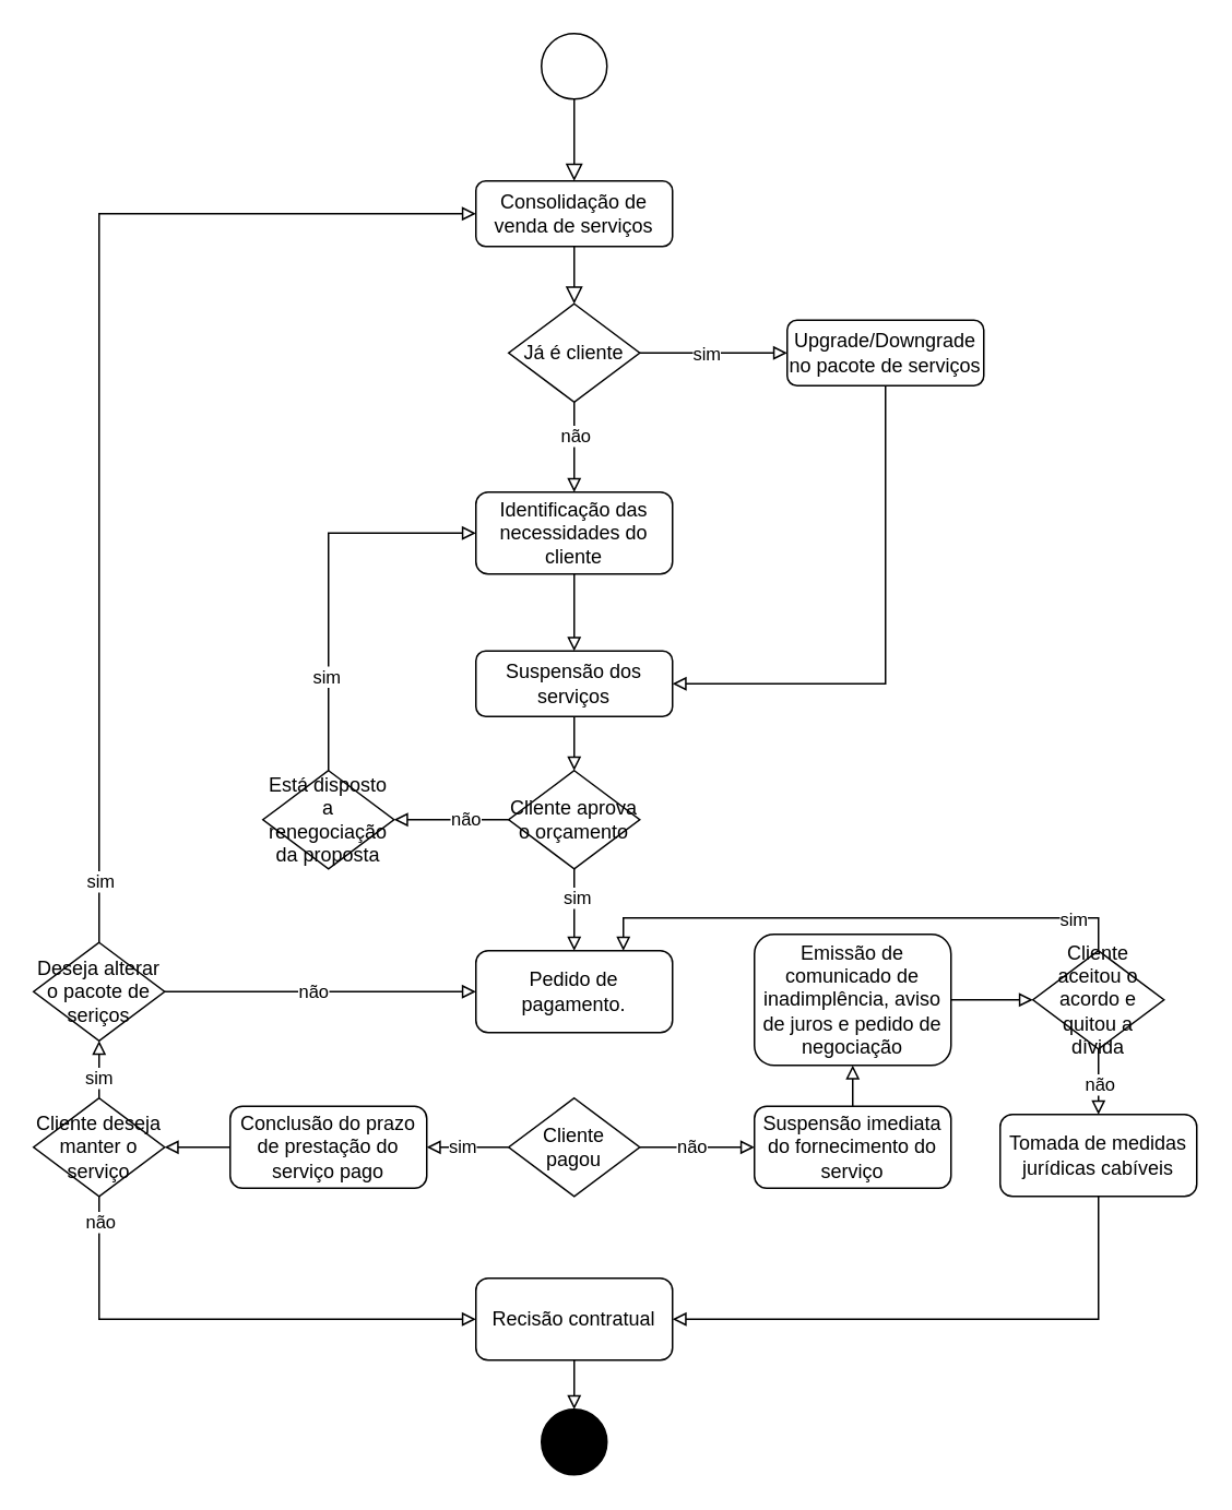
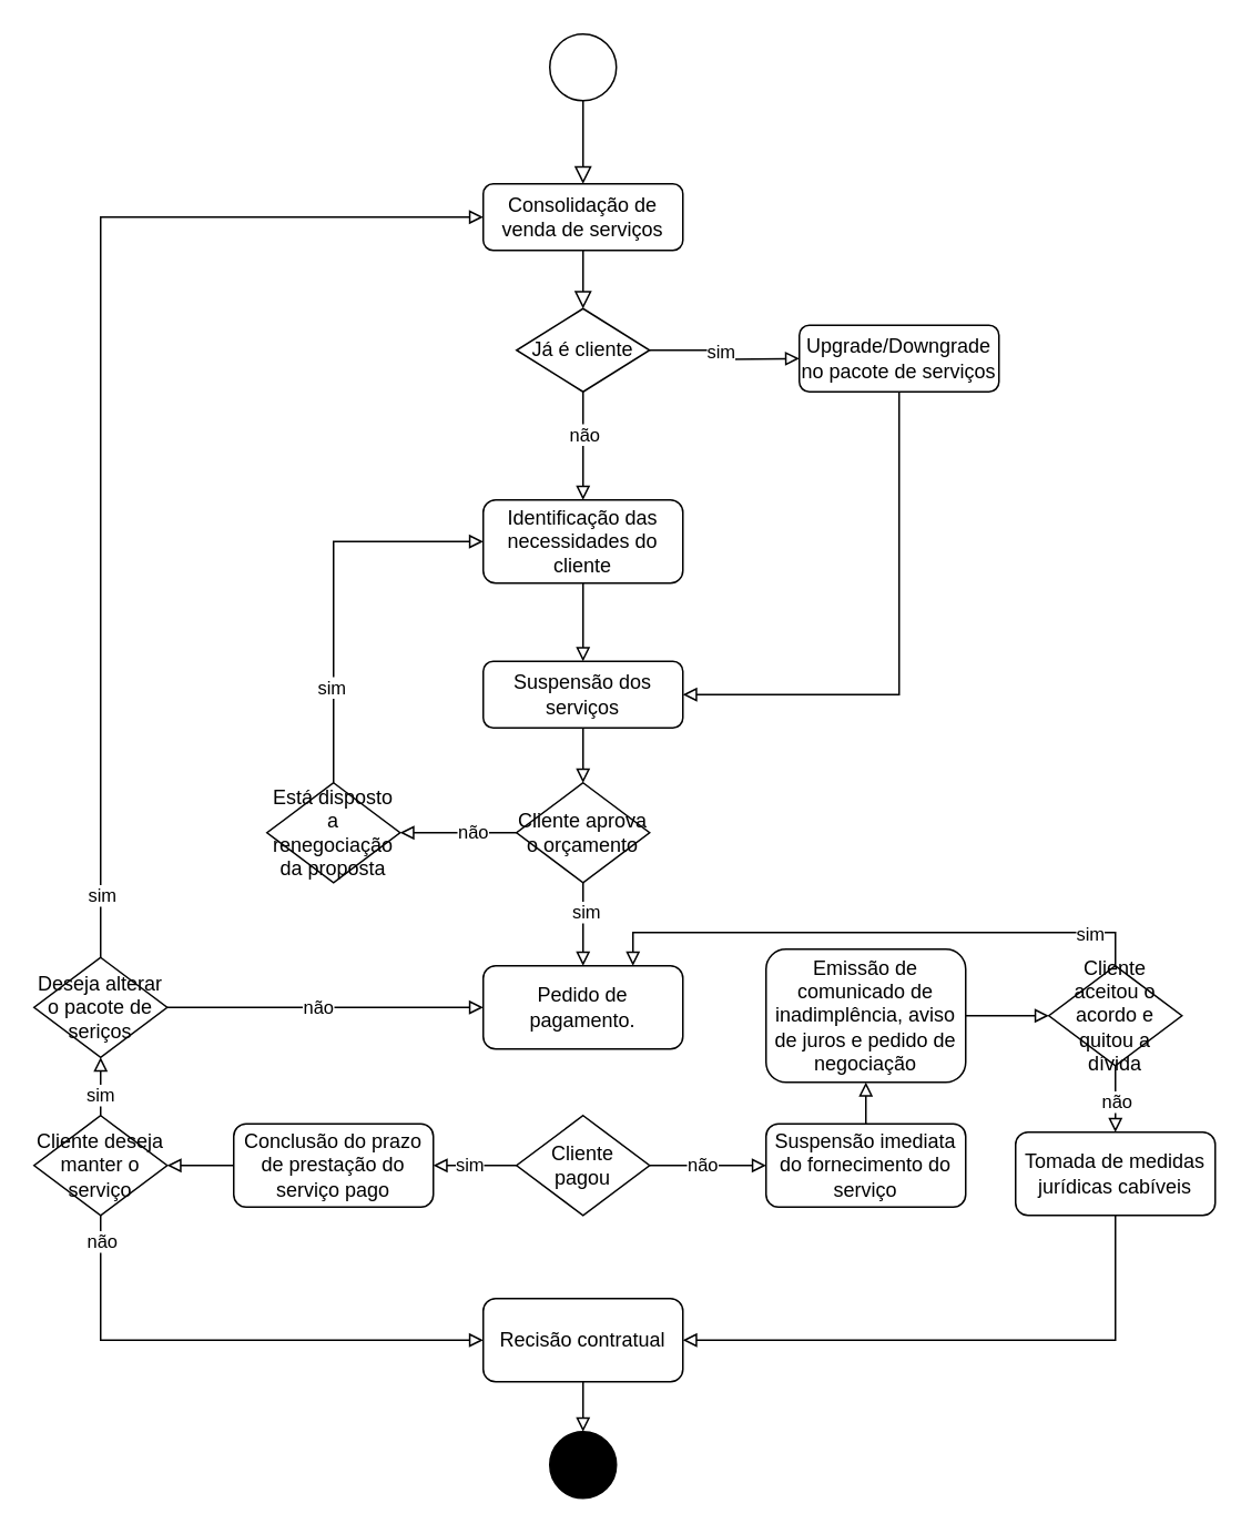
  <mxCell id="0" />
  <mxCell id="1" parent="0" />
  <mxCell id="2" value="" style="rounded=0;html=1;jettySize=auto;orthogonalLoop=1;fontSize=11;endArrow=block;endFill=0;endSize=8;strokeWidth=1;shadow=0;labelBackgroundColor=none;edgeStyle=orthogonalEdgeStyle;entryX=0.5;entryY=0;entryDx=0;entryDy=0;" parent="1" source="3" target="12" edge="1"><mxGeometry relative="1" as="geometry"><mxPoint x="350" y="200" as="targetPoint" /></mxGeometry></mxCell>
  <mxCell id="3" value="Consolidação de venda de serviços" style="rounded=1;whiteSpace=wrap;html=1;fontSize=12;glass=0;strokeWidth=1;shadow=0;" parent="1" vertex="1"><mxGeometry x="290" y="110" width="120" height="40" as="geometry" /></mxCell>
  <mxCell id="4" value="" style="ellipse;whiteSpace=wrap;html=1;aspect=fixed;" vertex="1" parent="1"><mxGeometry x="330" y="20" width="40" height="40" as="geometry" /></mxCell>
  <mxCell id="5" value="" style="rounded=0;html=1;jettySize=auto;orthogonalLoop=1;fontSize=11;endArrow=block;endFill=0;endSize=8;strokeWidth=1;shadow=0;labelBackgroundColor=none;edgeStyle=orthogonalEdgeStyle;exitX=0.5;exitY=1;exitDx=0;exitDy=0;" edge="1" parent="1" source="4"><mxGeometry relative="1" as="geometry"><mxPoint x="470" y="90" as="sourcePoint" /><mxPoint x="350" y="110" as="targetPoint" /></mxGeometry></mxCell>
  <mxCell id="6" style="edgeStyle=orthogonalEdgeStyle;rounded=0;orthogonalLoop=1;jettySize=auto;html=1;exitX=0.5;exitY=1;exitDx=0;exitDy=0;entryX=1;entryY=0.5;entryDx=0;entryDy=0;endArrow=block;endFill=0;" edge="1" parent="1" source="7" target="16"><mxGeometry relative="1" as="geometry"><Array as="points"><mxPoint x="540" y="417" /></Array></mxGeometry></mxCell>
  <mxCell id="7" value="Upgrade/Downgrade no pacote de serviços" style="rounded=1;whiteSpace=wrap;html=1;fontSize=12;glass=0;strokeWidth=1;shadow=0;" vertex="1" parent="1"><mxGeometry x="480" y="195" width="120" height="40" as="geometry" /></mxCell>
  <mxCell id="8" style="edgeStyle=orthogonalEdgeStyle;rounded=0;orthogonalLoop=1;jettySize=auto;html=1;exitX=1;exitY=0.5;exitDx=0;exitDy=0;endArrow=block;endFill=0;" edge="1" parent="1" source="12"><mxGeometry relative="1" as="geometry"><mxPoint x="480" y="215" as="targetPoint" /></mxGeometry></mxCell>
  <mxCell id="9" value="sim" style="edgeLabel;html=1;align=center;verticalAlign=middle;resizable=0;points=[];" vertex="1" connectable="0" parent="8"><mxGeometry x="-0.113" relative="1" as="geometry"><mxPoint as="offset" /></mxGeometry></mxCell>
  <mxCell id="10" style="edgeStyle=orthogonalEdgeStyle;rounded=0;orthogonalLoop=1;jettySize=auto;html=1;exitX=0.5;exitY=1;exitDx=0;exitDy=0;endArrow=block;endFill=0;entryX=0.5;entryY=0;entryDx=0;entryDy=0;" edge="1" parent="1" source="12" target="14"><mxGeometry relative="1" as="geometry"><mxPoint x="349.905" y="310" as="targetPoint" /></mxGeometry></mxCell>
  <mxCell id="11" value="não" style="edgeLabel;html=1;align=center;verticalAlign=middle;resizable=0;points=[];" vertex="1" connectable="0" parent="10"><mxGeometry x="0.002" y="-8" relative="1" as="geometry"><mxPoint x="8" y="-8" as="offset" /></mxGeometry></mxCell>
- <mxCell id="12" value="Já é cliente" style="rhombus;whiteSpace=wrap;html=1;" vertex="1" parent="1"><mxGeometry x="310" y="185" width="80" height="60" as="geometry" /></mxCell>
+ <mxCell id="12" value="Já é cliente" style="rhombus;whiteSpace=wrap;html=1;" vertex="1" parent="1"><mxGeometry x="310" y="185" width="80" height="50" as="geometry" /></mxCell>
  <mxCell id="13" style="edgeStyle=orthogonalEdgeStyle;rounded=0;orthogonalLoop=1;jettySize=auto;html=1;exitX=0.5;exitY=1;exitDx=0;exitDy=0;entryX=0.5;entryY=0;entryDx=0;entryDy=0;endArrow=block;endFill=0;" edge="1" parent="1" source="14" target="16"><mxGeometry relative="1" as="geometry" /></mxCell>
  <mxCell id="14" value="Identificação das necessidades do cliente" style="rounded=1;whiteSpace=wrap;html=1;fontSize=12;glass=0;strokeWidth=1;shadow=0;" vertex="1" parent="1"><mxGeometry x="290" y="300" width="120" height="50" as="geometry" /></mxCell>
  <mxCell id="15" style="edgeStyle=orthogonalEdgeStyle;rounded=0;orthogonalLoop=1;jettySize=auto;html=1;exitX=0.5;exitY=1;exitDx=0;exitDy=0;entryX=0.5;entryY=0;entryDx=0;entryDy=0;endArrow=block;endFill=0;" edge="1" parent="1" source="16" target="21"><mxGeometry relative="1" as="geometry" /></mxCell>
  <mxCell id="16" value="Suspensão dos serviços" style="rounded=1;whiteSpace=wrap;html=1;fontSize=12;glass=0;strokeWidth=1;shadow=0;" vertex="1" parent="1"><mxGeometry x="290" y="397" width="120" height="40" as="geometry" /></mxCell>
  <mxCell id="17" style="edgeStyle=orthogonalEdgeStyle;rounded=0;orthogonalLoop=1;jettySize=auto;html=1;exitX=0.5;exitY=1;exitDx=0;exitDy=0;endArrow=block;endFill=0;entryX=0.5;entryY=0;entryDx=0;entryDy=0;" edge="1" parent="1" source="21" target="25"><mxGeometry relative="1" as="geometry"><mxPoint x="350" y="580" as="targetPoint" /></mxGeometry></mxCell>
  <mxCell id="18" value="sim" style="edgeLabel;html=1;align=center;verticalAlign=middle;resizable=0;points=[];" vertex="1" connectable="0" parent="17"><mxGeometry x="-0.337" y="1" relative="1" as="geometry"><mxPoint as="offset" /></mxGeometry></mxCell>
  <mxCell id="19" style="edgeStyle=orthogonalEdgeStyle;rounded=0;orthogonalLoop=1;jettySize=auto;html=1;exitX=0;exitY=0.5;exitDx=0;exitDy=0;entryX=1;entryY=0.5;entryDx=0;entryDy=0;endArrow=block;endFill=0;" edge="1" parent="1" source="21" target="24"><mxGeometry relative="1" as="geometry" /></mxCell>
  <mxCell id="20" value="não" style="edgeLabel;html=1;align=center;verticalAlign=middle;resizable=0;points=[];" vertex="1" connectable="0" parent="19"><mxGeometry x="-0.336" relative="1" as="geometry"><mxPoint x="-4" y="-1" as="offset" /></mxGeometry></mxCell>
  <mxCell id="21" value="Cliente aprova o orçamento" style="rhombus;whiteSpace=wrap;html=1;" vertex="1" parent="1"><mxGeometry x="310" y="470" width="80" height="60" as="geometry" /></mxCell>
  <mxCell id="22" style="edgeStyle=orthogonalEdgeStyle;rounded=0;orthogonalLoop=1;jettySize=auto;html=1;exitX=0.5;exitY=0;exitDx=0;exitDy=0;entryX=0;entryY=0.5;entryDx=0;entryDy=0;endArrow=block;endFill=0;" edge="1" parent="1" source="24" target="14"><mxGeometry relative="1" as="geometry" /></mxCell>
  <mxCell id="23" value="sim" style="edgeLabel;html=1;align=center;verticalAlign=middle;resizable=0;points=[];" vertex="1" connectable="0" parent="22"><mxGeometry x="-0.503" y="2" relative="1" as="geometry"><mxPoint as="offset" /></mxGeometry></mxCell>
  <mxCell id="24" value="Está disposto a renegociação da proposta" style="rhombus;whiteSpace=wrap;html=1;" vertex="1" parent="1"><mxGeometry x="160" y="470" width="80" height="60" as="geometry" /></mxCell>
  <mxCell id="25" value="Pedido de pagamento." style="rounded=1;whiteSpace=wrap;html=1;fontSize=12;glass=0;strokeWidth=1;shadow=0;" vertex="1" parent="1"><mxGeometry x="290" y="580" width="120" height="50" as="geometry" /></mxCell>
  <mxCell id="26" style="edgeStyle=orthogonalEdgeStyle;rounded=0;orthogonalLoop=1;jettySize=auto;html=1;exitX=0;exitY=0.5;exitDx=0;exitDy=0;endArrow=block;endFill=0;" edge="1" parent="1" source="30" target="32"><mxGeometry relative="1" as="geometry" /></mxCell>
  <mxCell id="27" value="sim" style="edgeLabel;html=1;align=center;verticalAlign=middle;resizable=0;points=[];" vertex="1" connectable="0" parent="26"><mxGeometry x="-0.214" y="1" relative="1" as="geometry"><mxPoint x="-8.57" y="-2" as="offset" /></mxGeometry></mxCell>
  <mxCell id="28" style="edgeStyle=orthogonalEdgeStyle;rounded=0;orthogonalLoop=1;jettySize=auto;html=1;exitX=1;exitY=0.5;exitDx=0;exitDy=0;endArrow=block;endFill=0;entryX=0;entryY=0.5;entryDx=0;entryDy=0;" edge="1" parent="1" source="30" target="44"><mxGeometry relative="1" as="geometry"><mxPoint x="450" y="700" as="targetPoint" /></mxGeometry></mxCell>
  <mxCell id="29" value="não" style="edgeLabel;html=1;align=center;verticalAlign=middle;resizable=0;points=[];" vertex="1" connectable="0" parent="28"><mxGeometry x="-0.375" relative="1" as="geometry"><mxPoint x="9" y="-1" as="offset" /></mxGeometry></mxCell>
  <mxCell id="30" value="Cliente&lt;br&gt;pagou" style="rhombus;whiteSpace=wrap;html=1;" vertex="1" parent="1"><mxGeometry x="310" y="670" width="80" height="60" as="geometry" /></mxCell>
  <mxCell id="31" style="edgeStyle=orthogonalEdgeStyle;rounded=0;orthogonalLoop=1;jettySize=auto;html=1;exitX=0;exitY=0.5;exitDx=0;exitDy=0;entryX=1;entryY=0.5;entryDx=0;entryDy=0;endArrow=block;endFill=0;" edge="1" parent="1" source="32" target="37"><mxGeometry relative="1" as="geometry" /></mxCell>
  <mxCell id="32" value="Conclusão do prazo de prestação do serviço pago" style="rounded=1;whiteSpace=wrap;html=1;fontSize=12;glass=0;strokeWidth=1;shadow=0;" vertex="1" parent="1"><mxGeometry x="140" y="675" width="120" height="50" as="geometry" /></mxCell>
  <mxCell id="33" style="edgeStyle=orthogonalEdgeStyle;rounded=0;orthogonalLoop=1;jettySize=auto;html=1;exitX=0.5;exitY=0;exitDx=0;exitDy=0;endArrow=block;endFill=0;entryX=0.5;entryY=1;entryDx=0;entryDy=0;" edge="1" parent="1" source="37" target="42"><mxGeometry relative="1" as="geometry"><mxPoint y="570" as="targetPoint" x="60" /><Array as="points" /></mxGeometry></mxCell>
  <mxCell id="34" value="sim" style="edgeLabel;html=1;align=center;verticalAlign=middle;resizable=0;points=[];" vertex="1" connectable="0" parent="33"><mxGeometry x="-0.612" y="1" relative="1" as="geometry"><mxPoint y="-6" as="offset" /></mxGeometry></mxCell>
  <mxCell id="35" style="edgeStyle=orthogonalEdgeStyle;rounded=0;orthogonalLoop=1;jettySize=auto;html=1;exitX=0.5;exitY=1;exitDx=0;exitDy=0;endArrow=block;endFill=0;entryX=0;entryY=0.5;entryDx=0;entryDy=0;" edge="1" parent="1" source="37" target="53"><mxGeometry relative="1" as="geometry"><mxPoint x="29.857" y="810" as="targetPoint" /></mxGeometry></mxCell>
  <mxCell id="36" value="não" style="edgeLabel;html=1;align=center;verticalAlign=middle;resizable=0;points=[];" vertex="1" connectable="0" parent="35"><mxGeometry x="-0.705" y="2" relative="1" as="geometry"><mxPoint x="-1.98" y="-29.66" as="offset" /></mxGeometry></mxCell>
  <mxCell id="37" value="Cliente deseja manter o serviço" style="rhombus;whiteSpace=wrap;html=1;" vertex="1" parent="1"><mxGeometry x="20" y="670" width="80" height="60" as="geometry" /></mxCell>
  <mxCell id="38" style="edgeStyle=orthogonalEdgeStyle;rounded=0;orthogonalLoop=1;jettySize=auto;html=1;exitX=0.5;exitY=0;exitDx=0;exitDy=0;entryX=0;entryY=0.5;entryDx=0;entryDy=0;endArrow=block;endFill=0;" edge="1" parent="1" source="42" target="3"><mxGeometry relative="1" as="geometry" /></mxCell>
  <mxCell id="39" value="sim" style="edgeLabel;html=1;align=center;verticalAlign=middle;resizable=0;points=[];" vertex="1" connectable="0" parent="38"><mxGeometry x="-0.872" y="-2" relative="1" as="geometry"><mxPoint x="-2" y="5" as="offset" /></mxGeometry></mxCell>
  <mxCell id="40" style="edgeStyle=orthogonalEdgeStyle;rounded=0;orthogonalLoop=1;jettySize=auto;html=1;exitX=1;exitY=0.5;exitDx=0;exitDy=0;entryX=0;entryY=0.5;entryDx=0;entryDy=0;endArrow=block;endFill=0;" edge="1" parent="1" source="42" target="25"><mxGeometry relative="1" as="geometry" /></mxCell>
  <mxCell id="41" value="não" style="edgeLabel;html=1;align=center;verticalAlign=middle;resizable=0;points=[];" vertex="1" connectable="0" parent="40"><mxGeometry x="-0.207" y="-1" relative="1" as="geometry"><mxPoint x="15" y="-2" as="offset" /></mxGeometry></mxCell>
  <mxCell id="42" value="Deseja alterar o pacote de seriços" style="rhombus;whiteSpace=wrap;html=1;" vertex="1" parent="1"><mxGeometry x="20" y="575" width="80" height="60" as="geometry" /></mxCell>
  <mxCell id="43" style="edgeStyle=orthogonalEdgeStyle;rounded=0;orthogonalLoop=1;jettySize=auto;html=1;exitX=0.5;exitY=0;exitDx=0;exitDy=0;entryX=0.5;entryY=1;entryDx=0;entryDy=0;endArrow=block;endFill=0;" edge="1" parent="1" source="44" target="46"><mxGeometry relative="1" as="geometry" /></mxCell>
  <mxCell id="44" value="Suspensão imediata do fornecimento do serviço" style="rounded=1;whiteSpace=wrap;html=1;fontSize=12;glass=0;strokeWidth=1;shadow=0;" vertex="1" parent="1"><mxGeometry x="460" y="675" width="120" height="50" as="geometry" /></mxCell>
  <mxCell id="45" style="edgeStyle=orthogonalEdgeStyle;rounded=0;orthogonalLoop=1;jettySize=auto;html=1;exitX=1;exitY=0.5;exitDx=0;exitDy=0;endArrow=block;endFill=0;" edge="1" parent="1" source="46" target="51"><mxGeometry relative="1" as="geometry" /></mxCell>
  <mxCell id="46" value="Emissão de comunicado de inadimplência, aviso de juros e pedido de negociação" style="rounded=1;whiteSpace=wrap;html=1;fontSize=12;glass=0;strokeWidth=1;shadow=0;" vertex="1" parent="1"><mxGeometry x="460" y="570" width="120" height="80" as="geometry" /></mxCell>
  <mxCell id="47" style="edgeStyle=orthogonalEdgeStyle;rounded=0;orthogonalLoop=1;jettySize=auto;html=1;exitX=0.5;exitY=0;exitDx=0;exitDy=0;entryX=0.75;entryY=0;entryDx=0;entryDy=0;endArrow=block;endFill=0;" edge="1" parent="1" source="51" target="25"><mxGeometry relative="1" as="geometry" /></mxCell>
  <mxCell id="48" value="sim" style="edgeLabel;html=1;align=center;verticalAlign=middle;resizable=0;points=[];" vertex="1" connectable="0" parent="47"><mxGeometry x="-0.892" y="16" relative="1" as="geometry"><mxPoint y="-2" as="offset" /></mxGeometry></mxCell>
  <mxCell id="49" style="edgeStyle=orthogonalEdgeStyle;rounded=0;orthogonalLoop=1;jettySize=auto;html=1;exitX=0.5;exitY=1;exitDx=0;exitDy=0;entryX=0.5;entryY=0;entryDx=0;entryDy=0;endArrow=block;endFill=0;" edge="1" parent="1" source="51" target="55"><mxGeometry relative="1" as="geometry" /></mxCell>
  <mxCell id="50" value="não" style="edgeLabel;html=1;align=center;verticalAlign=middle;resizable=0;points=[];" vertex="1" connectable="0" parent="49"><mxGeometry x="-0.358" y="1" relative="1" as="geometry"><mxPoint x="-1" y="8" as="offset" /></mxGeometry></mxCell>
  <mxCell id="51" value="Cliente&lt;br&gt;aceitou o acordo e quitou a dívida" style="rhombus;whiteSpace=wrap;html=1;" vertex="1" parent="1"><mxGeometry x="630" y="580" width="80" height="60" as="geometry" /></mxCell>
  <mxCell id="52" style="edgeStyle=orthogonalEdgeStyle;rounded=0;orthogonalLoop=1;jettySize=auto;html=1;exitX=0.5;exitY=1;exitDx=0;exitDy=0;entryX=0.5;entryY=0;entryDx=0;entryDy=0;endArrow=block;endFill=0;" edge="1" parent="1" source="53" target="56"><mxGeometry relative="1" as="geometry" /></mxCell>
  <mxCell id="53" value="Recisão contratual" style="rounded=1;whiteSpace=wrap;html=1;fontSize=12;glass=0;strokeWidth=1;shadow=0;" vertex="1" parent="1"><mxGeometry x="290" y="780" width="120" height="50" as="geometry" /></mxCell>
  <mxCell id="54" style="edgeStyle=orthogonalEdgeStyle;rounded=0;orthogonalLoop=1;jettySize=auto;html=1;exitX=0.5;exitY=1;exitDx=0;exitDy=0;entryX=1;entryY=0.5;entryDx=0;entryDy=0;endArrow=block;endFill=0;" edge="1" parent="1" source="55" target="53"><mxGeometry relative="1" as="geometry" /></mxCell>
  <mxCell id="55" value="Tomada de medidas jurídicas cabíveis" style="rounded=1;whiteSpace=wrap;html=1;fontSize=12;glass=0;strokeWidth=1;shadow=0;" vertex="1" parent="1"><mxGeometry x="610" y="680" width="120" height="50" as="geometry" /></mxCell>
  <mxCell id="56" value="" style="ellipse;whiteSpace=wrap;html=1;aspect=fixed;fillColor=#000000;" vertex="1" parent="1"><mxGeometry x="330" y="860" width="40" height="40" as="geometry" /></mxCell>
